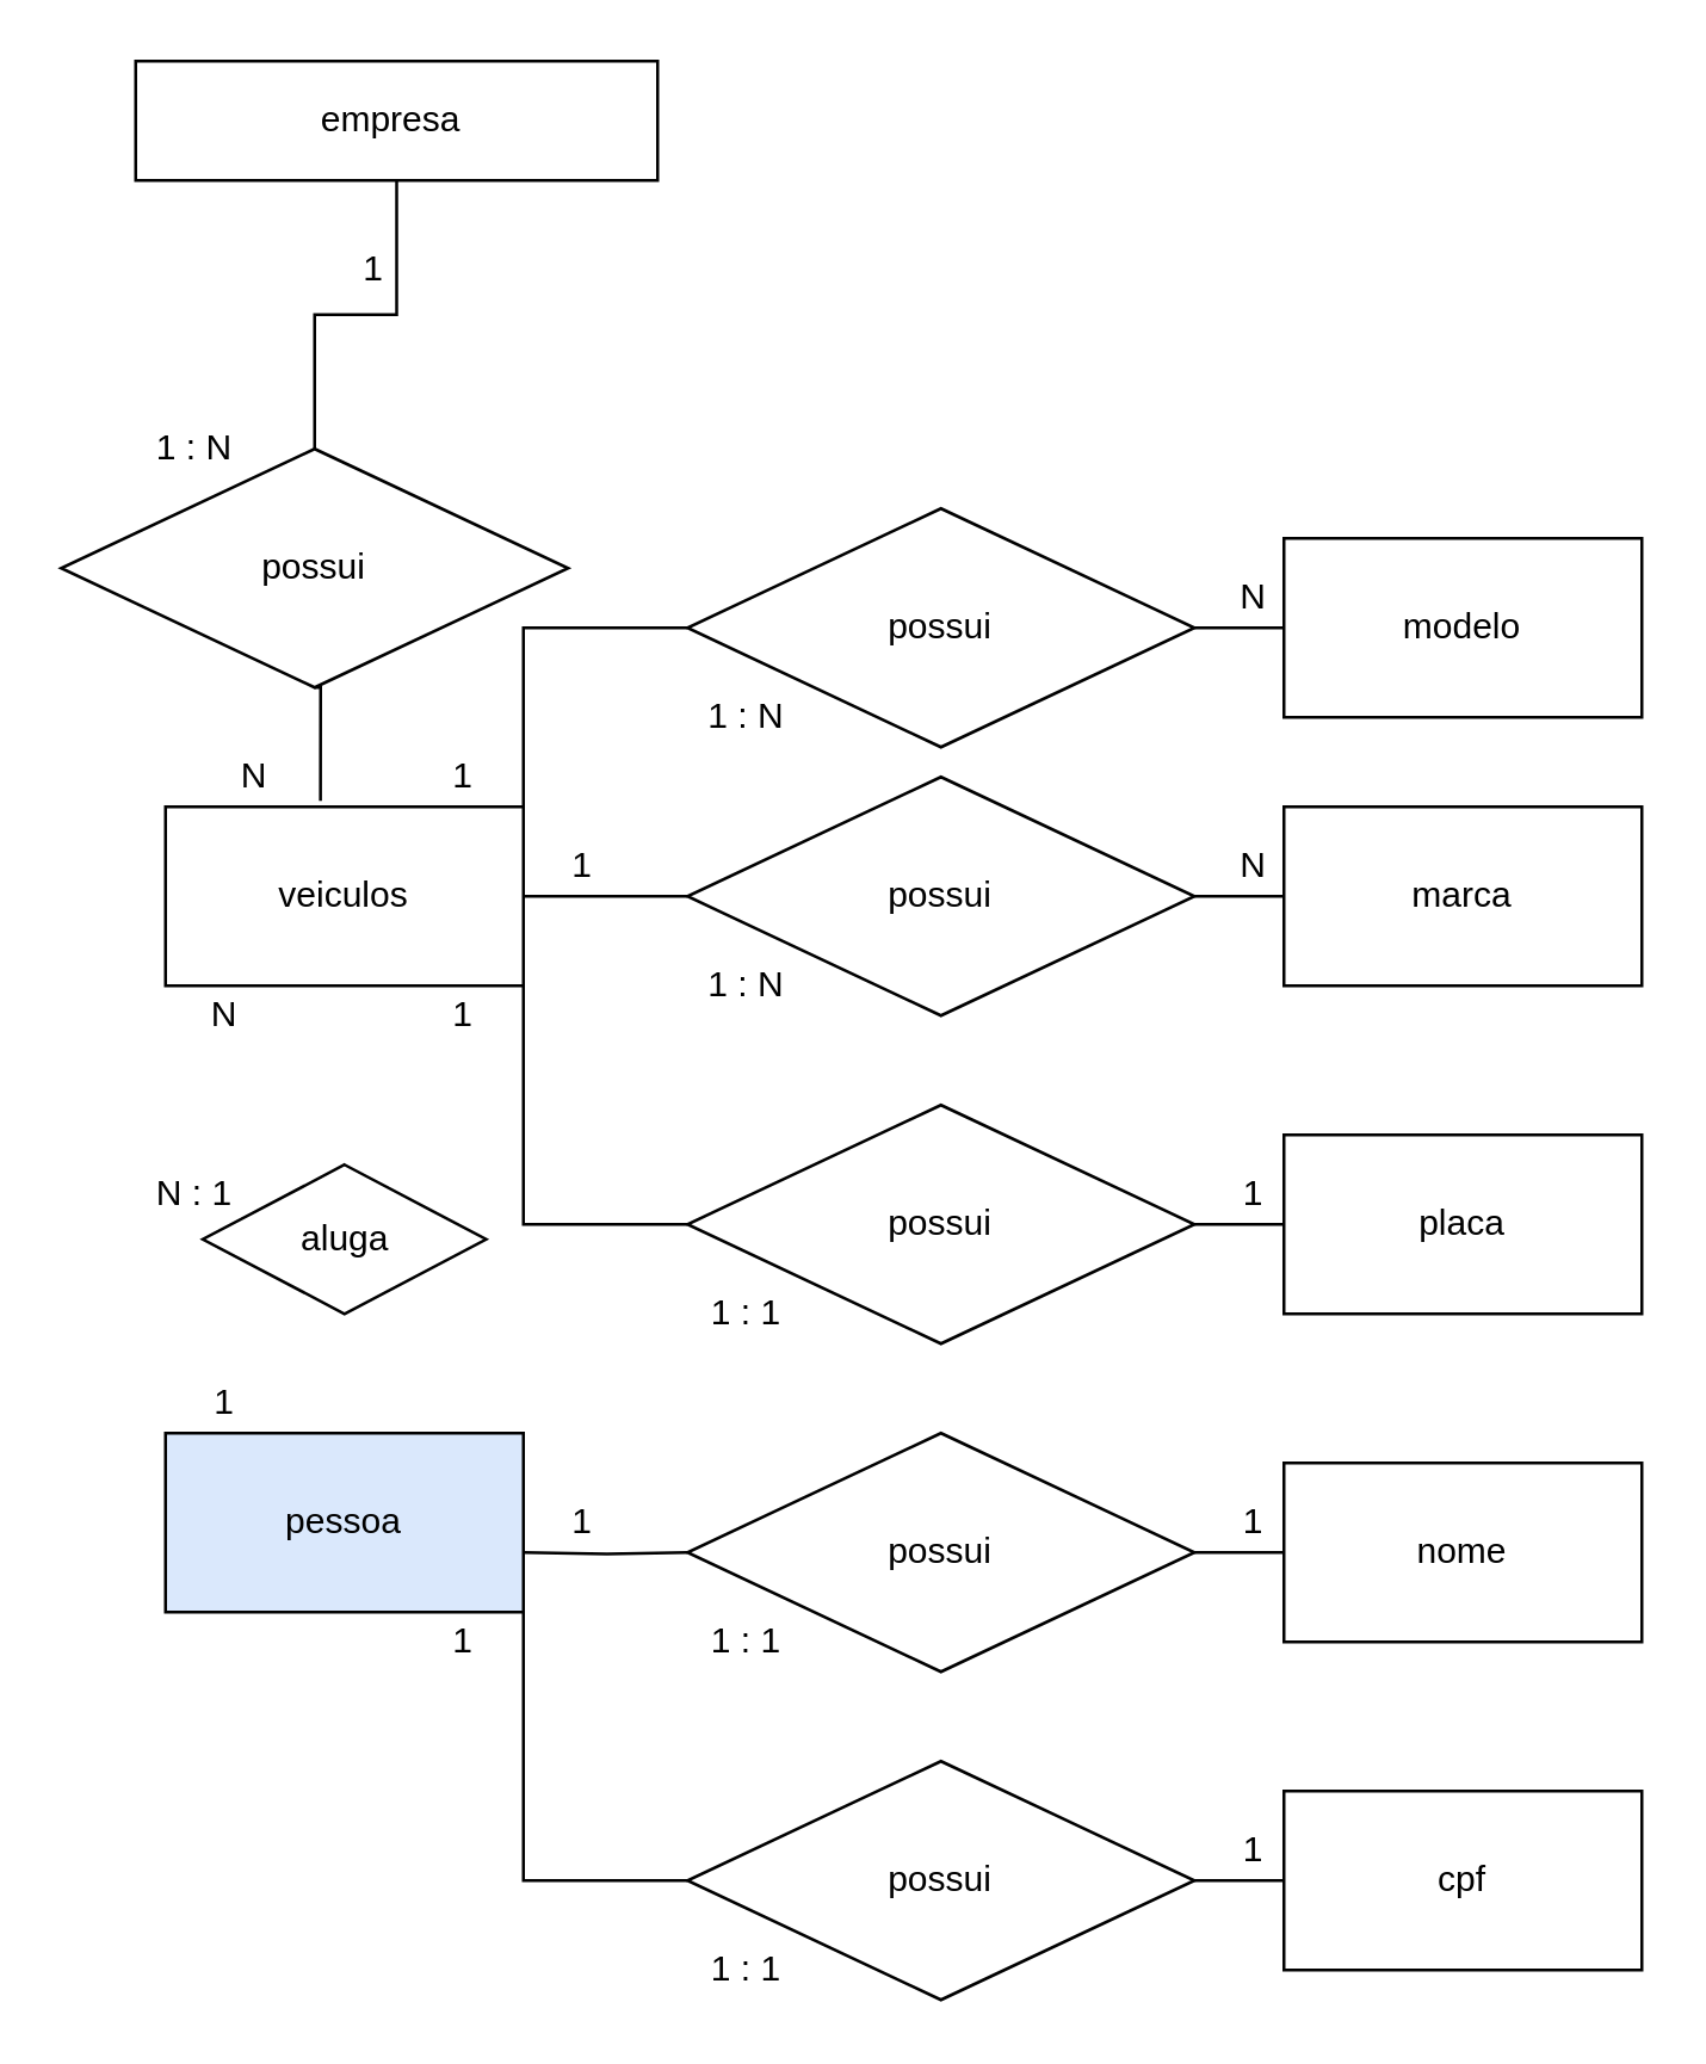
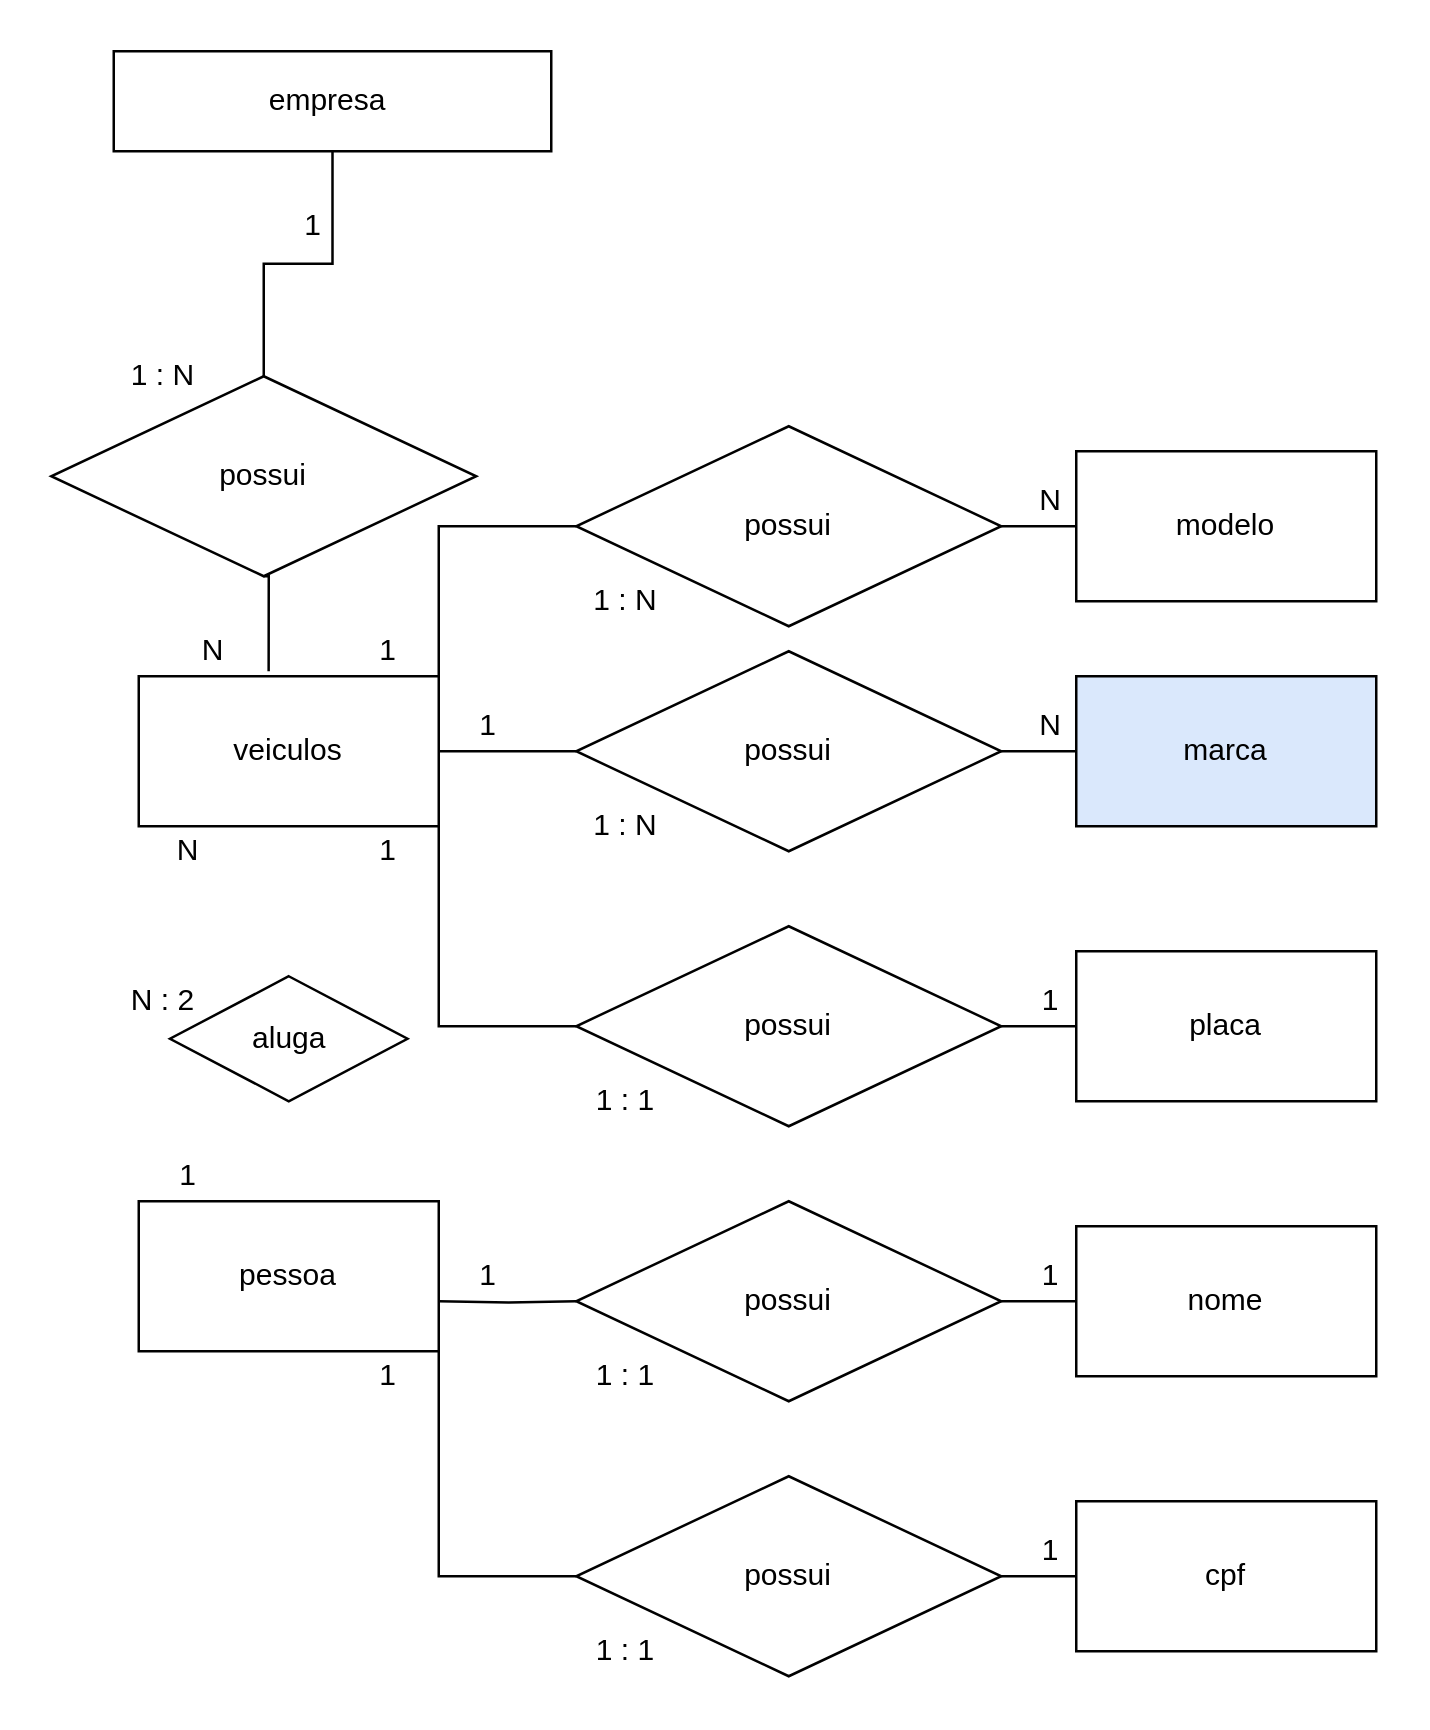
  <mxCell id="0" />
  <mxCell id="1" parent="0" />
  <mxCell id="2" style="edgeStyle=orthogonalEdgeStyle;rounded=0;orthogonalLoop=1;jettySize=auto;html=1;exitX=0.5;exitY=1;exitDx=0;exitDy=0;entryX=0.5;entryY=0;entryDx=0;entryDy=0;endArrow=none;endFill=0;" parent="1" source="3" target="5" edge="1"><mxGeometry relative="1" as="geometry" /></mxCell>
  <mxCell id="3" value="empresa&amp;nbsp;" style="rounded=0;whiteSpace=wrap;html=1;" parent="1" vertex="1"><mxGeometry x="45" y="20" width="175" height="40" as="geometry" /></mxCell>
  <mxCell id="4" style="edgeStyle=orthogonalEdgeStyle;rounded=0;orthogonalLoop=1;jettySize=auto;html=1;exitX=0.5;exitY=1;exitDx=0;exitDy=0;entryX=0.433;entryY=-0.033;entryDx=0;entryDy=0;endArrow=none;endFill=0;entryPerimeter=0;" parent="1" source="5" target="8" edge="1"><mxGeometry relative="1" as="geometry" /></mxCell>
  <mxCell id="5" value="possui" style="rhombus;whiteSpace=wrap;html=1;" parent="1" vertex="1"><mxGeometry x="20" y="150" width="170" height="80" as="geometry" /></mxCell>
  <mxCell id="6" style="edgeStyle=orthogonalEdgeStyle;rounded=0;orthogonalLoop=1;jettySize=auto;html=1;entryX=0;entryY=0.5;entryDx=0;entryDy=0;endArrow=none;endFill=0;" parent="1" source="8" target="11" edge="1"><mxGeometry relative="1" as="geometry" /></mxCell>
  <mxCell id="7" style="edgeStyle=orthogonalEdgeStyle;rounded=0;orthogonalLoop=1;jettySize=auto;html=1;exitX=1;exitY=0;exitDx=0;exitDy=0;entryX=0;entryY=0.5;entryDx=0;entryDy=0;endArrow=none;endFill=0;" parent="1" source="8" target="18" edge="1"><mxGeometry relative="1" as="geometry" /></mxCell>
  <mxCell id="8" value="veiculos" style="rounded=0;whiteSpace=wrap;html=1;" parent="1" vertex="1"><mxGeometry x="55" y="270" width="120" height="60" as="geometry" /></mxCell>
  <mxCell id="9" value="1" style="text;html=1;strokeColor=none;fillColor=none;align=center;verticalAlign=middle;whiteSpace=wrap;rounded=0;" parent="1" vertex="1"><mxGeometry x="105" y="80" width="40" height="20" as="geometry" /></mxCell>
  <mxCell id="10" value="N" style="text;html=1;strokeColor=none;fillColor=none;align=center;verticalAlign=middle;whiteSpace=wrap;rounded=0;" parent="1" vertex="1"><mxGeometry x="65" y="250" width="40" height="20" as="geometry" /></mxCell>
  <mxCell id="11" value="possui" style="rhombus;whiteSpace=wrap;html=1;" parent="1" vertex="1"><mxGeometry x="230" y="260" width="170" height="80" as="geometry" /></mxCell>
  <mxCell id="12" value="1" style="text;html=1;strokeColor=none;fillColor=none;align=center;verticalAlign=middle;whiteSpace=wrap;rounded=0;" parent="1" vertex="1"><mxGeometry x="175" y="280" width="40" height="20" as="geometry" /></mxCell>
  <mxCell id="13" style="edgeStyle=orthogonalEdgeStyle;rounded=0;orthogonalLoop=1;jettySize=auto;html=1;entryX=1;entryY=0.5;entryDx=0;entryDy=0;endArrow=none;endFill=0;" parent="1" source="14" target="11" edge="1"><mxGeometry relative="1" as="geometry" /></mxCell>
- <mxCell id="14" value="marca" style="rounded=0;whiteSpace=wrap;html=1;" parent="1" vertex="1"><mxGeometry x="430" y="270" width="120" height="60" as="geometry" /></mxCell>
+ <mxCell id="14" value="marca" style="rounded=0;whiteSpace=wrap;html=1;fillColor=#dae8fc;" parent="1" vertex="1"><mxGeometry x="430" y="270" width="120" height="60" as="geometry" /></mxCell>
  <mxCell id="15" value="N" style="text;html=1;strokeColor=none;fillColor=none;align=center;verticalAlign=middle;whiteSpace=wrap;rounded=0;" parent="1" vertex="1"><mxGeometry x="400" y="280" width="40" height="20" as="geometry" /></mxCell>
  <mxCell id="16" value="1 : N" style="text;html=1;strokeColor=none;fillColor=none;align=center;verticalAlign=middle;whiteSpace=wrap;rounded=0;" parent="1" vertex="1"><mxGeometry x="45" y="140" width="40" height="20" as="geometry" /></mxCell>
  <mxCell id="17" value="1 : N" style="text;html=1;strokeColor=none;fillColor=none;align=center;verticalAlign=middle;whiteSpace=wrap;rounded=0;" parent="1" vertex="1"><mxGeometry x="230" y="320" width="40" height="20" as="geometry" /></mxCell>
  <mxCell id="18" value="possui" style="rhombus;whiteSpace=wrap;html=1;" parent="1" vertex="1"><mxGeometry x="230" y="170" width="170" height="80" as="geometry" /></mxCell>
  <mxCell id="19" value="1" style="text;html=1;strokeColor=none;fillColor=none;align=center;verticalAlign=middle;whiteSpace=wrap;rounded=0;" parent="1" vertex="1"><mxGeometry x="135" y="250" width="40" height="20" as="geometry" /></mxCell>
  <mxCell id="20" style="edgeStyle=orthogonalEdgeStyle;rounded=0;orthogonalLoop=1;jettySize=auto;html=1;entryX=1;entryY=0.5;entryDx=0;entryDy=0;endArrow=none;endFill=0;" parent="1" source="21" target="18" edge="1"><mxGeometry relative="1" as="geometry" /></mxCell>
  <mxCell id="21" value="modelo" style="rounded=0;whiteSpace=wrap;html=1;" parent="1" vertex="1"><mxGeometry x="430" y="180" width="120" height="60" as="geometry" /></mxCell>
  <mxCell id="22" value="N" style="text;html=1;strokeColor=none;fillColor=none;align=center;verticalAlign=middle;whiteSpace=wrap;rounded=0;" parent="1" vertex="1"><mxGeometry x="400" y="190" width="40" height="20" as="geometry" /></mxCell>
  <mxCell id="23" value="1 : N" style="text;html=1;strokeColor=none;fillColor=none;align=center;verticalAlign=middle;whiteSpace=wrap;rounded=0;" parent="1" vertex="1"><mxGeometry x="230" y="230" width="40" height="20" as="geometry" /></mxCell>
  <mxCell id="24" style="edgeStyle=orthogonalEdgeStyle;rounded=0;orthogonalLoop=1;jettySize=auto;html=1;entryX=1;entryY=1;entryDx=0;entryDy=0;endArrow=none;endFill=0;" parent="1" source="25" target="8" edge="1"><mxGeometry relative="1" as="geometry" /></mxCell>
  <mxCell id="25" value="possui" style="rhombus;whiteSpace=wrap;html=1;" parent="1" vertex="1"><mxGeometry x="230" y="370" width="170" height="80" as="geometry" /></mxCell>
  <mxCell id="26" style="edgeStyle=orthogonalEdgeStyle;rounded=0;orthogonalLoop=1;jettySize=auto;html=1;entryX=1;entryY=0.5;entryDx=0;entryDy=0;endArrow=none;endFill=0;" parent="1" source="27" target="25" edge="1"><mxGeometry relative="1" as="geometry" /></mxCell>
  <mxCell id="27" value="placa" style="rounded=0;whiteSpace=wrap;html=1;" parent="1" vertex="1"><mxGeometry x="430" y="380" width="120" height="60" as="geometry" /></mxCell>
  <mxCell id="28" value="1" style="text;html=1;strokeColor=none;fillColor=none;align=center;verticalAlign=middle;whiteSpace=wrap;rounded=0;" parent="1" vertex="1"><mxGeometry x="400" y="390" width="40" height="20" as="geometry" /></mxCell>
  <mxCell id="29" value="1 : 1" style="text;html=1;strokeColor=none;fillColor=none;align=center;verticalAlign=middle;whiteSpace=wrap;rounded=0;" parent="1" vertex="1"><mxGeometry x="230" y="430" width="40" height="20" as="geometry" /></mxCell>
  <mxCell id="30" value="1" style="text;html=1;strokeColor=none;fillColor=none;align=center;verticalAlign=middle;whiteSpace=wrap;rounded=0;" parent="1" vertex="1"><mxGeometry x="135" y="330" width="40" height="20" as="geometry" /></mxCell>
- <mxCell id="31" value="pessoa" style="rounded=0;whiteSpace=wrap;html=1;fillColor=#dae8fc;" parent="1" vertex="1"><mxGeometry x="55" y="480" width="120" height="60" as="geometry" /></mxCell>
+ <mxCell id="31" value="pessoa" style="rounded=0;whiteSpace=wrap;html=1;" parent="1" vertex="1"><mxGeometry x="55" y="480" width="120" height="60" as="geometry" /></mxCell>
  <mxCell id="32" style="edgeStyle=orthogonalEdgeStyle;rounded=0;orthogonalLoop=1;jettySize=auto;html=1;entryX=0;entryY=0.5;entryDx=0;entryDy=0;endArrow=none;endFill=0;" parent="1" target="33" edge="1"><mxGeometry relative="1" as="geometry"><mxPoint x="175" y="520" as="sourcePoint" /></mxGeometry></mxCell>
  <mxCell id="33" value="possui" style="rhombus;whiteSpace=wrap;html=1;" parent="1" vertex="1"><mxGeometry x="230" y="480" width="170" height="80" as="geometry" /></mxCell>
  <mxCell id="34" value="1" style="text;html=1;strokeColor=none;fillColor=none;align=center;verticalAlign=middle;whiteSpace=wrap;rounded=0;" parent="1" vertex="1"><mxGeometry x="55" y="460" width="40" height="20" as="geometry" /></mxCell>
  <mxCell id="35" style="edgeStyle=orthogonalEdgeStyle;rounded=0;orthogonalLoop=1;jettySize=auto;html=1;entryX=1;entryY=0.5;entryDx=0;entryDy=0;endArrow=none;endFill=0;" parent="1" source="36" target="33" edge="1"><mxGeometry relative="1" as="geometry" /></mxCell>
  <mxCell id="36" value="nome" style="rounded=0;whiteSpace=wrap;html=1;" parent="1" vertex="1"><mxGeometry x="430" y="490" width="120" height="60" as="geometry" /></mxCell>
  <mxCell id="37" value="1" style="text;html=1;strokeColor=none;fillColor=none;align=center;verticalAlign=middle;whiteSpace=wrap;rounded=0;" parent="1" vertex="1"><mxGeometry x="175" y="500" width="40" height="20" as="geometry" /></mxCell>
  <mxCell id="38" value="1 : 1" style="text;html=1;strokeColor=none;fillColor=none;align=center;verticalAlign=middle;whiteSpace=wrap;rounded=0;" parent="1" vertex="1"><mxGeometry x="230" y="540" width="40" height="20" as="geometry" /></mxCell>
  <mxCell id="39" style="edgeStyle=orthogonalEdgeStyle;rounded=0;orthogonalLoop=1;jettySize=auto;html=1;entryX=1;entryY=1;entryDx=0;entryDy=0;endArrow=none;endFill=0;" parent="1" source="40" target="31" edge="1"><mxGeometry relative="1" as="geometry"><mxPoint x="175" y="550" as="targetPoint" /></mxGeometry></mxCell>
  <mxCell id="40" value="possui" style="rhombus;whiteSpace=wrap;html=1;" parent="1" vertex="1"><mxGeometry x="230" y="590" width="170" height="80" as="geometry" /></mxCell>
  <mxCell id="41" style="edgeStyle=orthogonalEdgeStyle;rounded=0;orthogonalLoop=1;jettySize=auto;html=1;entryX=1;entryY=0.5;entryDx=0;entryDy=0;endArrow=none;endFill=0;" parent="1" source="42" target="40" edge="1"><mxGeometry relative="1" as="geometry" /></mxCell>
  <mxCell id="42" value="cpf" style="rounded=0;whiteSpace=wrap;html=1;" parent="1" vertex="1"><mxGeometry x="430" y="600" width="120" height="60" as="geometry" /></mxCell>
  <mxCell id="43" value="1" style="text;html=1;strokeColor=none;fillColor=none;align=center;verticalAlign=middle;whiteSpace=wrap;rounded=0;" parent="1" vertex="1"><mxGeometry x="400" y="610" width="40" height="20" as="geometry" /></mxCell>
  <mxCell id="44" value="1 : 1" style="text;html=1;strokeColor=none;fillColor=none;align=center;verticalAlign=middle;whiteSpace=wrap;rounded=0;" parent="1" vertex="1"><mxGeometry x="230" y="650" width="40" height="20" as="geometry" /></mxCell>
  <mxCell id="45" value="aluga" style="rhombus;whiteSpace=wrap;html=1;" parent="1" vertex="1"><mxGeometry x="67.5" y="390" width="95" height="50" as="geometry" /></mxCell>
- <mxCell id="46" value="N : 1" style="text;html=1;strokeColor=none;fillColor=none;align=center;verticalAlign=middle;whiteSpace=wrap;rounded=0;" parent="1" vertex="1"><mxGeometry x="45" y="390" width="40" height="20" as="geometry" /></mxCell>
+ <mxCell id="46" value="N : 2" style="text;html=1;strokeColor=none;fillColor=none;align=center;verticalAlign=middle;whiteSpace=wrap;rounded=0;" parent="1" vertex="1"><mxGeometry x="45" y="390" width="40" height="20" as="geometry" /></mxCell>
  <mxCell id="47" value="N" style="text;html=1;strokeColor=none;fillColor=none;align=center;verticalAlign=middle;whiteSpace=wrap;rounded=0;" parent="1" vertex="1"><mxGeometry x="55" y="330" width="40" height="20" as="geometry" /></mxCell>
  <mxCell id="48" value="1" style="text;html=1;strokeColor=none;fillColor=none;align=center;verticalAlign=middle;whiteSpace=wrap;rounded=0;" vertex="1" parent="1"><mxGeometry x="400" y="500" width="40" height="20" as="geometry" /></mxCell>
  <mxCell id="49" value="1" style="text;html=1;strokeColor=none;fillColor=none;align=center;verticalAlign=middle;whiteSpace=wrap;rounded=0;" vertex="1" parent="1"><mxGeometry x="135" y="540" width="40" height="20" as="geometry" /></mxCell>
